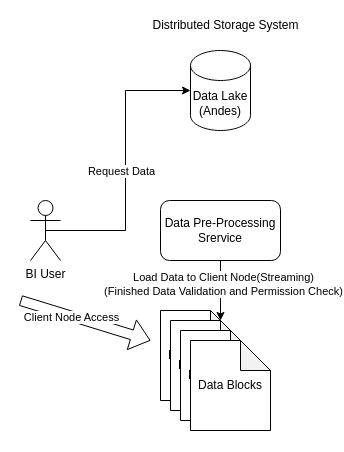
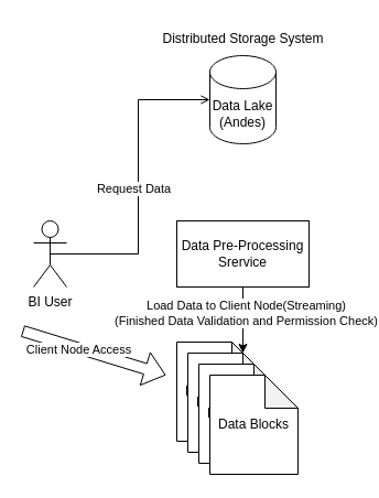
  <mxCell id="0" />
  <mxCell id="1" parent="0" />
  <mxCell id="2" value="BI User" style="shape=umlActor;verticalLabelPosition=bottom;verticalAlign=top;html=1;outlineConnect=0;" vertex="1" parent="1"><mxGeometry x="30" y="200" width="30" height="60" as="geometry" /></mxCell>
  <mxCell id="3" value="Data Lake&lt;div&gt;(Andes)&lt;/div&gt;" style="shape=cylinder3;whiteSpace=wrap;html=1;boundedLbl=1;backgroundOutline=1;size=15;" vertex="1" parent="1"><mxGeometry x="190" y="50" width="60" height="80" as="geometry" /></mxCell>
- <mxCell id="4" value="&lt;div&gt;Distributed Storage System&lt;/div&gt;" style="text;html=1;align=center;verticalAlign=middle;resizable=0;points=[];autosize=1;strokeColor=none;fillColor=none;" vertex="1" parent="1"><mxGeometry x="140" y="10" width="170" height="30" as="geometry" /></mxCell>
- <mxCell id="5" value="Data Pre-Processing Srervice" style="whiteSpace=wrap;html=1;rounded=1;" vertex="1" parent="1"><mxGeometry x="160" y="200" width="120" height="60" as="geometry" /></mxCell>
+ <mxCell id="4" value="&lt;div&gt;Distributed Storage System&lt;/div&gt;" style="text;html=1;align=center;verticalAlign=middle;resizable=0;points=[];autosize=1;strokeColor=none;fillColor=none;" vertex="1" parent="1"><mxGeometry x="135" y="20" width="170" height="30" as="geometry" /></mxCell>
+ <mxCell id="5" value="Data Pre-Processing Srervice" style="rounded=0;whiteSpace=wrap;html=1;" vertex="1" parent="1"><mxGeometry x="160" y="200" width="120" height="60" as="geometry" /></mxCell>
  <mxCell id="6" value="Data Blocks" style="shape=note;whiteSpace=wrap;html=1;backgroundOutline=1;darkOpacity=0.05;" vertex="1" parent="1"><mxGeometry x="160" y="310" width="80" height="90" as="geometry" /></mxCell>
  <mxCell id="7" value="Data Blocks" style="shape=note;whiteSpace=wrap;html=1;backgroundOutline=1;darkOpacity=0.05;" vertex="1" parent="1"><mxGeometry x="170" y="320" width="80" height="90" as="geometry" /></mxCell>
  <mxCell id="8" value="Data Blocks" style="shape=note;whiteSpace=wrap;html=1;backgroundOutline=1;darkOpacity=0.05;" vertex="1" parent="1"><mxGeometry x="180" y="330" width="80" height="90" as="geometry" /></mxCell>
  <mxCell id="9" value="Data Blocks" style="shape=note;whiteSpace=wrap;html=1;backgroundOutline=1;darkOpacity=0.05;" vertex="1" parent="1"><mxGeometry x="190" y="340" width="80" height="90" as="geometry" /></mxCell>
- <mxCell id="10" style="edgeStyle=orthogonalEdgeStyle;rounded=0;orthogonalLoop=1;jettySize=auto;html=1;exitX=0.5;exitY=0.5;exitDx=0;exitDy=0;exitPerimeter=0;entryX=0;entryY=0.5;entryDx=0;entryDy=0;entryPerimeter=0;" edge="1" parent="1" source="2" target="3"><mxGeometry relative="1" as="geometry" /></mxCell>
+ <mxCell id="10" style="edgeStyle=orthogonalEdgeStyle;rounded=0;orthogonalLoop=1;jettySize=auto;html=1;exitX=0.5;exitY=0.5;exitDx=0;exitDy=0;exitPerimeter=0;entryX=0;entryY=0.5;entryDx=0;entryDy=0;entryPerimeter=0;endArrow=open;" edge="1" parent="1" source="2" target="3"><mxGeometry relative="1" as="geometry" /></mxCell>
  <mxCell id="11" value="Request Data" style="edgeLabel;html=1;align=center;verticalAlign=middle;resizable=0;points=[];" vertex="1" connectable="0" parent="10"><mxGeometry x="0.223" y="2" relative="1" as="geometry"><mxPoint x="-3" y="34" as="offset" /></mxGeometry></mxCell>
  <mxCell id="12" style="edgeStyle=orthogonalEdgeStyle;rounded=0;orthogonalLoop=1;jettySize=auto;html=1;exitX=0.5;exitY=1;exitDx=0;exitDy=0;entryX=0;entryY=0;entryDx=50;entryDy=0;entryPerimeter=0;" edge="1" parent="1" source="5" target="7"><mxGeometry relative="1" as="geometry" /></mxCell>
  <mxCell id="13" value="Load Data to Client Node(Streaming)&lt;div&gt;(Finished Data Validation and Permission Check)&lt;/div&gt;" style="edgeLabel;html=1;align=center;verticalAlign=middle;resizable=0;points=[];" vertex="1" connectable="0" parent="12"><mxGeometry x="-0.248" y="2" relative="1" as="geometry"><mxPoint as="offset" /></mxGeometry></mxCell>
  <mxCell id="14" value="" style="shape=flexArrow;endArrow=classic;html=1;rounded=0;" edge="1" parent="1"><mxGeometry width="50" height="50" relative="1" as="geometry"><mxPoint x="20" y="300" as="sourcePoint" /><mxPoint x="150" y="340" as="targetPoint" /></mxGeometry></mxCell>
  <mxCell id="15" value="Client Node Access" style="edgeLabel;html=1;align=center;verticalAlign=middle;resizable=0;points=[];" vertex="1" connectable="0" parent="14"><mxGeometry x="-0.226" y="-1" relative="1" as="geometry"><mxPoint as="offset" /></mxGeometry></mxCell>
